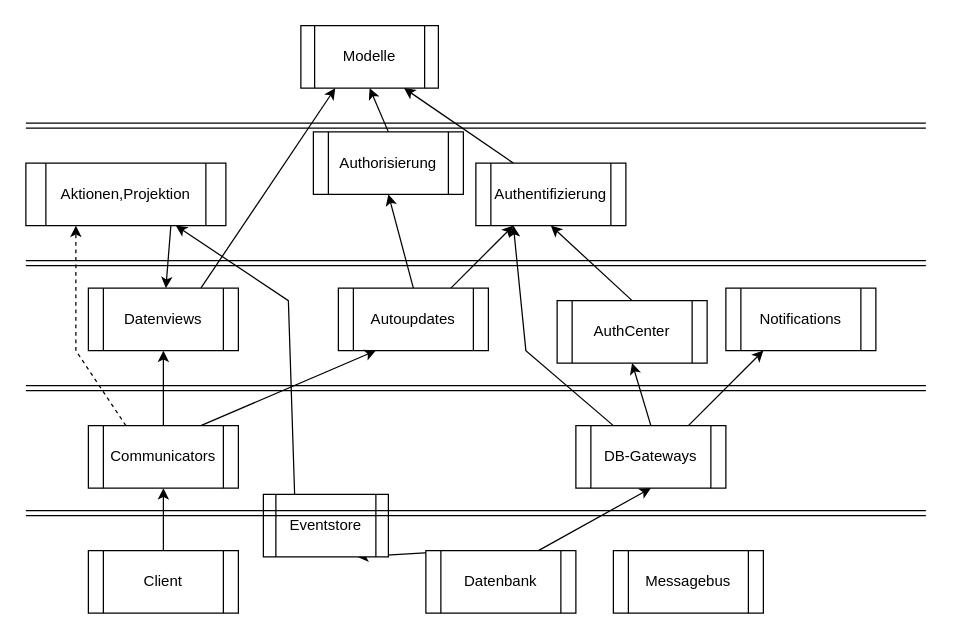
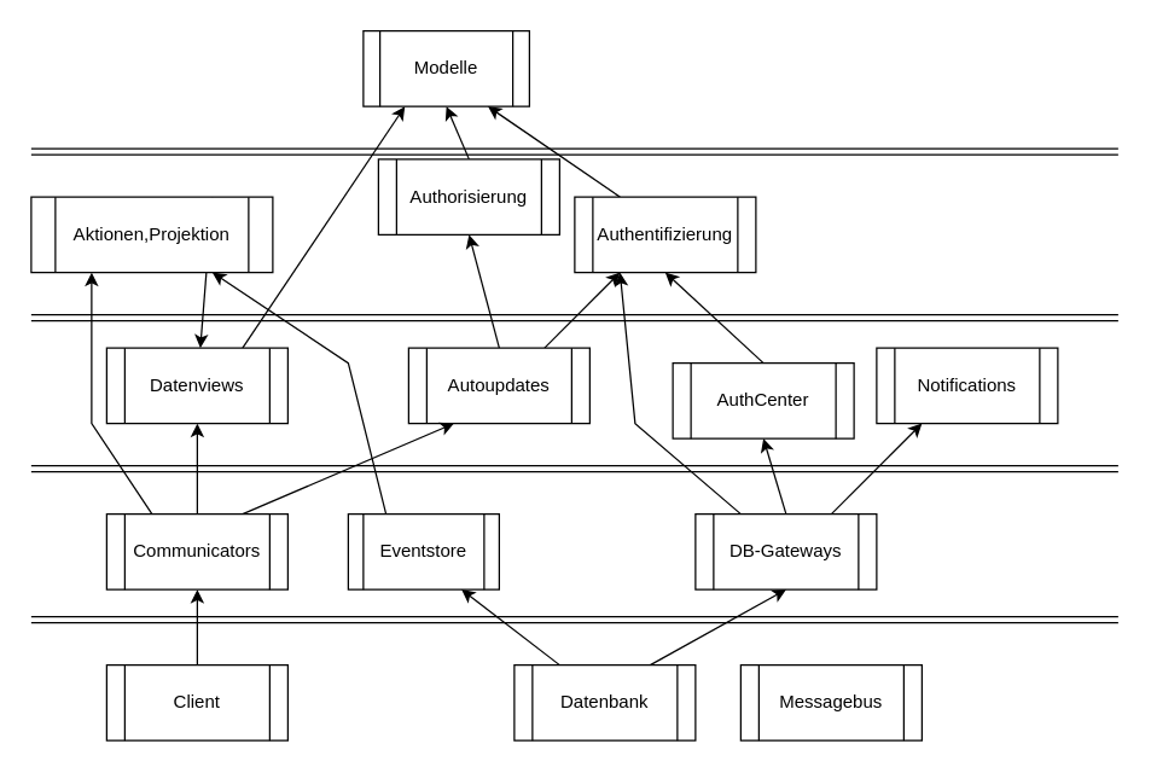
  <mxCell id="0" />
  <mxCell id="1" parent="0" />
  <mxCell id="2" value="Modelle" style="shape=process;whiteSpace=wrap;html=1;backgroundOutline=1;" vertex="1" parent="1"><mxGeometry x="240" y="20" width="110" height="50" as="geometry" /></mxCell>
  <mxCell id="3" style="edgeStyle=none;rounded=0;orthogonalLoop=1;jettySize=auto;html=1;exitX=0.75;exitY=0;exitDx=0;exitDy=0;" edge="1" parent="1" source="4" target="27"><mxGeometry relative="1" as="geometry" /></mxCell>
  <mxCell id="4" value="Aktionen,Projektion" style="shape=process;whiteSpace=wrap;html=1;backgroundOutline=1;" vertex="1" parent="1"><mxGeometry x="20" y="130" width="160" height="50" as="geometry" /></mxCell>
  <mxCell id="5" style="edgeStyle=none;rounded=0;orthogonalLoop=1;jettySize=auto;html=1;exitX=0.5;exitY=0;exitDx=0;exitDy=0;entryX=0.5;entryY=1;entryDx=0;entryDy=0;" edge="1" parent="1" source="6" target="2"><mxGeometry relative="1" as="geometry" /></mxCell>
  <mxCell id="6" value="Authorisierung" style="shape=process;whiteSpace=wrap;html=1;backgroundOutline=1;" vertex="1" parent="1"><mxGeometry x="250" y="105" width="120" height="50" as="geometry" /></mxCell>
  <mxCell id="7" style="edgeStyle=none;rounded=0;orthogonalLoop=1;jettySize=auto;html=1;exitX=0.25;exitY=0;exitDx=0;exitDy=0;entryX=0.75;entryY=1;entryDx=0;entryDy=0;" edge="1" parent="1" source="8" target="2"><mxGeometry relative="1" as="geometry" /></mxCell>
  <mxCell id="8" value="Authentifizierung" style="shape=process;whiteSpace=wrap;html=1;backgroundOutline=1;" vertex="1" parent="1"><mxGeometry x="380" y="130" width="120" height="50" as="geometry" /></mxCell>
  <mxCell id="9" style="rounded=0;orthogonalLoop=1;jettySize=auto;html=1;exitX=0.5;exitY=0;exitDx=0;exitDy=0;entryX=0.5;entryY=1;entryDx=0;entryDy=0;" edge="1" parent="1" source="32" target="21"><mxGeometry relative="1" as="geometry" /></mxCell>
  <mxCell id="10" style="rounded=0;orthogonalLoop=1;jettySize=auto;html=1;exitX=0.25;exitY=0;exitDx=0;exitDy=0;entryX=0.75;entryY=1;entryDx=0;entryDy=0;" edge="1" parent="1" source="14" target="16"><mxGeometry relative="1" as="geometry" /></mxCell>
  <mxCell id="11" style="edgeStyle=none;rounded=0;orthogonalLoop=1;jettySize=auto;html=1;exitX=0.75;exitY=0;exitDx=0;exitDy=0;entryX=0.25;entryY=1;entryDx=0;entryDy=0;" edge="1" parent="1" source="32" target="25"><mxGeometry relative="1" as="geometry" /></mxCell>
  <mxCell id="12" style="edgeStyle=none;rounded=0;orthogonalLoop=1;jettySize=auto;html=1;exitX=0.25;exitY=0;exitDx=0;exitDy=0;entryX=0.25;entryY=1;entryDx=0;entryDy=0;" edge="1" parent="1" source="32" target="8"><mxGeometry relative="1" as="geometry"><Array as="points"><mxPoint x="420" y="280" /></Array></mxGeometry></mxCell>
  <mxCell id="13" style="edgeStyle=none;rounded=0;orthogonalLoop=1;jettySize=auto;html=1;exitX=0.75;exitY=0;exitDx=0;exitDy=0;entryX=0.5;entryY=1;entryDx=0;entryDy=0;" edge="1" parent="1" source="14" target="32"><mxGeometry relative="1" as="geometry" /></mxCell>
  <mxCell id="14" value="Datenbank" style="shape=process;whiteSpace=wrap;html=1;backgroundOutline=1;" vertex="1" parent="1"><mxGeometry x="340" y="440" width="120" height="50" as="geometry" /></mxCell>
  <mxCell id="15" style="edgeStyle=none;rounded=0;orthogonalLoop=1;jettySize=auto;html=1;exitX=0.25;exitY=0;exitDx=0;exitDy=0;entryX=0.75;entryY=1;entryDx=0;entryDy=0;" edge="1" parent="1" source="16" target="4"><mxGeometry relative="1" as="geometry"><Array as="points"><mxPoint x="230" y="240" /></Array></mxGeometry></mxCell>
- <mxCell id="16" value="Eventstore" style="shape=process;whiteSpace=wrap;html=1;backgroundOutline=1;" vertex="1" parent="1"><mxGeometry x="210" y="395" width="100" height="50" as="geometry" /></mxCell>
+ <mxCell id="16" value="Eventstore" style="shape=process;whiteSpace=wrap;html=1;backgroundOutline=1;" vertex="1" parent="1"><mxGeometry x="230" y="340" width="100" height="50" as="geometry" /></mxCell>
  <mxCell id="17" value="Messagebus" style="shape=process;whiteSpace=wrap;html=1;backgroundOutline=1;" vertex="1" parent="1"><mxGeometry x="490" y="440" width="120" height="50" as="geometry" /></mxCell>
  <mxCell id="18" style="edgeStyle=none;rounded=0;orthogonalLoop=1;jettySize=auto;html=1;exitX=0.5;exitY=0;exitDx=0;exitDy=0;entryX=0.5;entryY=1;entryDx=0;entryDy=0;" edge="1" parent="1" source="19" target="36"><mxGeometry relative="1" as="geometry" /></mxCell>
  <mxCell id="19" value="Client" style="shape=process;whiteSpace=wrap;html=1;backgroundOutline=1;" vertex="1" parent="1"><mxGeometry x="70" y="440" width="120" height="50" as="geometry" /></mxCell>
  <mxCell id="20" style="rounded=0;orthogonalLoop=1;jettySize=auto;html=1;exitX=0.5;exitY=0;exitDx=0;exitDy=0;entryX=0.5;entryY=1;entryDx=0;entryDy=0;" edge="1" parent="1" source="21" target="8"><mxGeometry relative="1" as="geometry" /></mxCell>
  <mxCell id="21" value="AuthCenter" style="shape=process;whiteSpace=wrap;html=1;backgroundOutline=1;" vertex="1" parent="1"><mxGeometry x="445" y="240" width="120" height="50" as="geometry" /></mxCell>
  <mxCell id="22" style="edgeStyle=none;rounded=0;orthogonalLoop=1;jettySize=auto;html=1;exitX=0.5;exitY=0;exitDx=0;exitDy=0;entryX=0.5;entryY=1;entryDx=0;entryDy=0;" edge="1" parent="1" source="24" target="6"><mxGeometry relative="1" as="geometry" /></mxCell>
  <mxCell id="23" style="edgeStyle=none;rounded=0;orthogonalLoop=1;jettySize=auto;html=1;exitX=0.75;exitY=0;exitDx=0;exitDy=0;entryX=0.25;entryY=1;entryDx=0;entryDy=0;" edge="1" parent="1" source="24" target="8"><mxGeometry relative="1" as="geometry" /></mxCell>
  <mxCell id="24" value="Autoupdates" style="shape=process;whiteSpace=wrap;html=1;backgroundOutline=1;" vertex="1" parent="1"><mxGeometry x="270" y="230" width="120" height="50" as="geometry" /></mxCell>
  <mxCell id="25" value="Notifications" style="shape=process;whiteSpace=wrap;html=1;backgroundOutline=1;" vertex="1" parent="1"><mxGeometry x="580" y="230" width="120" height="50" as="geometry" /></mxCell>
  <mxCell id="26" style="edgeStyle=none;rounded=0;orthogonalLoop=1;jettySize=auto;html=1;exitX=0.75;exitY=0;exitDx=0;exitDy=0;entryX=0.25;entryY=1;entryDx=0;entryDy=0;" edge="1" parent="1" source="27" target="2"><mxGeometry relative="1" as="geometry" /></mxCell>
  <mxCell id="27" value="Datenviews" style="shape=process;whiteSpace=wrap;html=1;backgroundOutline=1;" vertex="1" parent="1"><mxGeometry x="70" y="230" width="120" height="50" as="geometry" /></mxCell>
  <mxCell id="28" value="" style="endArrow=none;html=1;shape=link;" edge="1" parent="1"><mxGeometry width="50" height="50" relative="1" as="geometry"><mxPoint x="740" y="410" as="sourcePoint" /><mxPoint x="20" y="410" as="targetPoint" /></mxGeometry></mxCell>
  <mxCell id="29" value="" style="endArrow=none;html=1;shape=link;" edge="1" parent="1"><mxGeometry width="50" height="50" relative="1" as="geometry"><mxPoint x="740" y="310" as="sourcePoint" /><mxPoint x="20" y="310" as="targetPoint" /></mxGeometry></mxCell>
  <mxCell id="30" value="" style="endArrow=none;html=1;shape=link;" edge="1" parent="1"><mxGeometry width="50" height="50" relative="1" as="geometry"><mxPoint x="740" y="210" as="sourcePoint" /><mxPoint x="20" y="210" as="targetPoint" /></mxGeometry></mxCell>
  <mxCell id="31" value="" style="endArrow=none;html=1;shape=link;" edge="1" parent="1"><mxGeometry width="50" height="50" relative="1" as="geometry"><mxPoint x="740" y="100" as="sourcePoint" /><mxPoint x="20" y="100" as="targetPoint" /></mxGeometry></mxCell>
  <mxCell id="32" value="DB-Gateways" style="shape=process;whiteSpace=wrap;html=1;backgroundOutline=1;" vertex="1" parent="1"><mxGeometry x="460" y="340" width="120" height="50" as="geometry" /></mxCell>
  <mxCell id="33" style="edgeStyle=none;rounded=0;orthogonalLoop=1;jettySize=auto;html=1;exitX=0.5;exitY=0;exitDx=0;exitDy=0;entryX=0.5;entryY=1;entryDx=0;entryDy=0;" edge="1" parent="1" source="36" target="27"><mxGeometry relative="1" as="geometry" /></mxCell>
  <mxCell id="34" style="edgeStyle=none;rounded=0;orthogonalLoop=1;jettySize=auto;html=1;exitX=0.75;exitY=0;exitDx=0;exitDy=0;entryX=0.25;entryY=1;entryDx=0;entryDy=0;" edge="1" parent="1" source="36" target="24"><mxGeometry relative="1" as="geometry" /></mxCell>
- <mxCell id="35" style="edgeStyle=none;rounded=0;orthogonalLoop=1;jettySize=auto;html=1;exitX=0.25;exitY=0;exitDx=0;exitDy=0;entryX=0.25;entryY=1;entryDx=0;entryDy=0;dashed=1;" edge="1" parent="1" source="36" target="4"><mxGeometry relative="1" as="geometry"><Array as="points"><mxPoint x="60" y="280" /></Array></mxGeometry></mxCell>
+ <mxCell id="35" style="edgeStyle=none;rounded=0;orthogonalLoop=1;jettySize=auto;html=1;exitX=0.25;exitY=0;exitDx=0;exitDy=0;entryX=0.25;entryY=1;entryDx=0;entryDy=0;" edge="1" parent="1" source="36" target="4"><mxGeometry relative="1" as="geometry"><Array as="points"><mxPoint x="60" y="280" /></Array></mxGeometry></mxCell>
  <mxCell id="36" value="Communicators" style="shape=process;whiteSpace=wrap;html=1;backgroundOutline=1;" vertex="1" parent="1"><mxGeometry x="70" y="340" width="120" height="50" as="geometry" /></mxCell>
